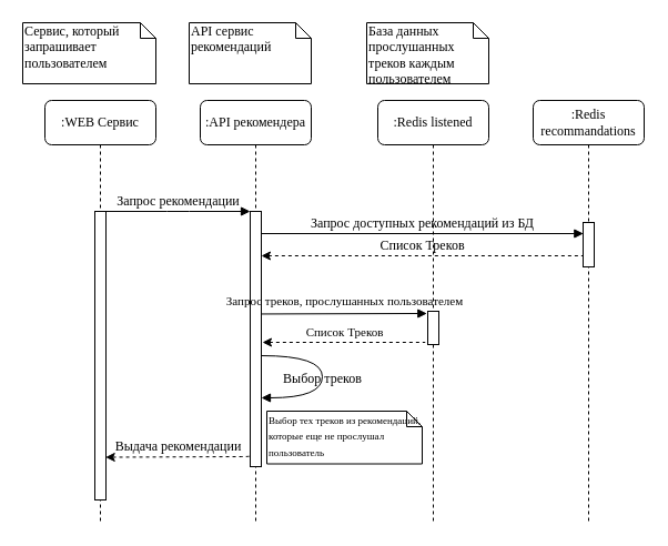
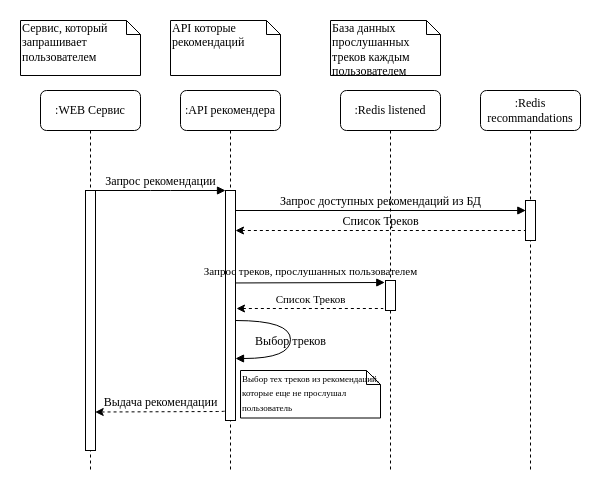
  <mxCell id="0" />
  <mxCell id="1" parent="0" />
  <mxCell id="2" value=":API рекомендера" style="shape=umlLifeline;perimeter=lifelinePerimeter;whiteSpace=wrap;html=1;container=1;collapsible=0;recursiveResize=0;outlineConnect=0;rounded=1;shadow=0;comic=0;labelBackgroundColor=none;strokeWidth=1;fontFamily=Verdana;fontSize=12;align=center;" parent="1" vertex="1"><mxGeometry x="180" y="90" width="100" height="380" as="geometry" /></mxCell>
  <mxCell id="3" value="" style="html=1;points=[];perimeter=orthogonalPerimeter;rounded=0;shadow=0;comic=0;labelBackgroundColor=none;strokeWidth=1;fontFamily=Verdana;fontSize=12;align=center;" parent="2" vertex="1"><mxGeometry x="45" y="100" width="10" height="230" as="geometry" /></mxCell>
  <mxCell id="4" value="Выбор треков" style="html=1;verticalAlign=bottom;endArrow=block;labelBackgroundColor=none;fontFamily=Verdana;fontSize=12;elbow=vertical;edgeStyle=orthogonalEdgeStyle;curved=1;exitX=1.038;exitY=0.345;exitPerimeter=0;" edge="1" parent="2"><mxGeometry x="0.148" relative="1" as="geometry"><mxPoint x="55.003" y="230" as="sourcePoint" /><mxPoint x="55" y="268" as="targetPoint" /><Array as="points"><mxPoint x="110" y="230" /><mxPoint x="110" y="268" /></Array><mxPoint as="offset" /></mxGeometry></mxCell>
  <mxCell id="5" value=":Redis listened" style="shape=umlLifeline;perimeter=lifelinePerimeter;whiteSpace=wrap;html=1;container=1;collapsible=0;recursiveResize=0;outlineConnect=0;rounded=1;shadow=0;comic=0;labelBackgroundColor=none;strokeWidth=1;fontFamily=Verdana;fontSize=12;align=center;" parent="1" vertex="1"><mxGeometry x="340" y="90" width="100" height="380" as="geometry" /></mxCell>
  <mxCell id="6" value="" style="html=1;points=[];perimeter=orthogonalPerimeter;rounded=0;shadow=0;comic=0;labelBackgroundColor=none;strokeWidth=1;fontFamily=Verdana;fontSize=12;align=center;" parent="5" vertex="1"><mxGeometry x="45" y="190" width="10" height="30" as="geometry" /></mxCell>
  <mxCell id="7" value="Список Треков" style="html=1;verticalAlign=bottom;endArrow=none;labelBackgroundColor=none;fontFamily=Verdana;fontSize=12;edgeStyle=elbowEdgeStyle;elbow=vertical;entryX=0.033;entryY=0.248;entryDx=0;entryDy=0;entryPerimeter=0;exitX=1.006;exitY=0.087;exitDx=0;exitDy=0;exitPerimeter=0;startArrow=classic;startFill=1;endFill=0;dashed=1;" edge="1" parent="5"><mxGeometry relative="1" as="geometry"><mxPoint x="-105" y="140" as="sourcePoint" /><mxPoint x="185" y="140" as="targetPoint" /></mxGeometry></mxCell>
  <mxCell id="8" value=":Redis recommandations" style="shape=umlLifeline;perimeter=lifelinePerimeter;whiteSpace=wrap;html=1;container=1;collapsible=0;recursiveResize=0;outlineConnect=0;rounded=1;shadow=0;comic=0;labelBackgroundColor=none;strokeWidth=1;fontFamily=Verdana;fontSize=12;align=center;" parent="1" vertex="1"><mxGeometry x="480" y="90" width="100" height="380" as="geometry" /></mxCell>
  <mxCell id="9" value="" style="html=1;points=[];perimeter=orthogonalPerimeter;rounded=0;shadow=0;comic=0;labelBackgroundColor=none;strokeWidth=1;fontFamily=Verdana;fontSize=12;align=center;" parent="8" vertex="1"><mxGeometry x="45" y="110" width="10" height="40" as="geometry" /></mxCell>
  <mxCell id="10" value=":WEB Сервис" style="shape=umlLifeline;perimeter=lifelinePerimeter;whiteSpace=wrap;html=1;container=1;collapsible=0;recursiveResize=0;outlineConnect=0;rounded=1;shadow=0;comic=0;labelBackgroundColor=none;strokeWidth=1;fontFamily=Verdana;fontSize=12;align=center;" parent="1" vertex="1"><mxGeometry x="40" y="90" width="100" height="380" as="geometry" /></mxCell>
  <mxCell id="11" value="" style="html=1;points=[];perimeter=orthogonalPerimeter;rounded=0;shadow=0;comic=0;labelBackgroundColor=none;strokeWidth=1;fontFamily=Verdana;fontSize=12;align=center;" parent="10" vertex="1"><mxGeometry x="45" y="100" width="10" height="260" as="geometry" /></mxCell>
  <mxCell id="12" value="Выдача рекомендации" style="html=1;verticalAlign=bottom;endArrow=none;labelBackgroundColor=none;fontFamily=Verdana;fontSize=12;edgeStyle=elbowEdgeStyle;elbow=vertical;entryX=0.033;entryY=0.248;entryDx=0;entryDy=0;entryPerimeter=0;exitX=0.969;exitY=0.852;exitDx=0;exitDy=0;exitPerimeter=0;startArrow=classic;startFill=1;endFill=0;dashed=1;" edge="1" parent="10" source="11"><mxGeometry relative="1" as="geometry"><mxPoint x="-105" y="319.86" as="sourcePoint" /><mxPoint x="185" y="319.86" as="targetPoint" /></mxGeometry></mxCell>
  <mxCell id="13" value="Запрос рекомендации" style="html=1;verticalAlign=bottom;endArrow=block;entryX=0;entryY=0;labelBackgroundColor=none;fontFamily=Verdana;fontSize=12;edgeStyle=elbowEdgeStyle;elbow=vertical;" parent="1" source="11" target="3" edge="1"><mxGeometry relative="1" as="geometry"><mxPoint x="160" y="200" as="sourcePoint" /></mxGeometry></mxCell>
  <mxCell id="14" value="Запрос треков, прослушанных пользователем" style="verticalAlign=bottom;endArrow=block;labelBackgroundColor=none;fontFamily=Verdana;fontSize=11;edgeStyle=elbowEdgeStyle;elbow=vertical;spacingTop=0;html=1;entryX=-0.071;entryY=0.099;entryDx=0;entryDy=0;entryPerimeter=0;exitX=0.979;exitY=0.402;exitDx=0;exitDy=0;exitPerimeter=0;" parent="1" source="3" target="6" edge="1"><mxGeometry x="0.002" y="2" relative="1" as="geometry"><mxPoint x="240" y="280" as="sourcePoint" /><mxPoint x="389.5" y="337" as="targetPoint" /><Array as="points"><mxPoint x="350" y="282" /></Array><mxPoint as="offset" /></mxGeometry></mxCell>
  <mxCell id="15" value="Сервис, который запрашивает пользователем" style="shape=note;whiteSpace=wrap;html=1;size=14;verticalAlign=top;align=left;spacingTop=-6;rounded=0;shadow=0;comic=0;labelBackgroundColor=none;strokeWidth=1;fontFamily=Verdana;fontSize=12" parent="1" vertex="1"><mxGeometry x="20" y="20" width="120" height="55" as="geometry" /></mxCell>
- <mxCell id="16" value="API сервис рекомендаций" style="shape=note;whiteSpace=wrap;html=1;size=14;verticalAlign=top;align=left;spacingTop=-6;rounded=0;shadow=0;comic=0;labelBackgroundColor=none;strokeWidth=1;fontFamily=Verdana;fontSize=12" parent="1" vertex="1"><mxGeometry x="170" y="20" width="110" height="55" as="geometry" /></mxCell>
+ <mxCell id="16" value="API которые рекомендаций" style="shape=note;whiteSpace=wrap;html=1;size=14;verticalAlign=top;align=left;spacingTop=-6;rounded=0;shadow=0;comic=0;labelBackgroundColor=none;strokeWidth=1;fontFamily=Verdana;fontSize=12" parent="1" vertex="1"><mxGeometry x="170" y="20" width="110" height="55" as="geometry" /></mxCell>
  <mxCell id="17" value="База данных прослушанных треков каждым пользователем" style="shape=note;whiteSpace=wrap;html=1;size=14;verticalAlign=top;align=left;spacingTop=-6;rounded=0;shadow=0;comic=0;labelBackgroundColor=none;strokeWidth=1;fontFamily=Verdana;fontSize=12" parent="1" vertex="1"><mxGeometry x="330" y="20" width="110" height="55" as="geometry" /></mxCell>
  <mxCell id="18" value="Запрос доступных рекомендаций из БД" style="html=1;verticalAlign=bottom;endArrow=block;labelBackgroundColor=none;fontFamily=Verdana;fontSize=12;edgeStyle=elbowEdgeStyle;elbow=vertical;entryX=0.033;entryY=0.248;entryDx=0;entryDy=0;entryPerimeter=0;exitX=1.006;exitY=0.087;exitDx=0;exitDy=0;exitPerimeter=0;" edge="1" parent="1" source="3" target="9"><mxGeometry relative="1" as="geometry"><mxPoint x="240" y="210" as="sourcePoint" /><mxPoint x="520" y="240" as="targetPoint" /></mxGeometry></mxCell>
  <mxCell id="19" value="Список Треков" style="html=1;verticalAlign=bottom;endArrow=none;labelBackgroundColor=none;fontFamily=Verdana;fontSize=11;edgeStyle=elbowEdgeStyle;elbow=vertical;entryX=-0.226;entryY=0.904;entryDx=0;entryDy=0;entryPerimeter=0;exitX=1.006;exitY=0.087;exitDx=0;exitDy=0;exitPerimeter=0;startArrow=classic;startFill=1;endFill=0;dashed=1;" edge="1" parent="1" target="6"><mxGeometry relative="1" as="geometry"><mxPoint x="236" y="308" as="sourcePoint" /><mxPoint x="526" y="308" as="targetPoint" /></mxGeometry></mxCell>
  <mxCell id="20" value="&lt;div style=&quot;&quot;&gt;&lt;font style=&quot;background-color: initial; font-size: 9px;&quot;&gt;Выбор тех треков из рекомендаций, которые еще не прослушал пользователь&lt;/font&gt;&lt;/div&gt;" style="shape=note;whiteSpace=wrap;html=1;size=14;verticalAlign=top;align=left;spacingTop=-6;rounded=0;shadow=0;comic=0;labelBackgroundColor=none;strokeWidth=1;fontFamily=Verdana;fontSize=12" vertex="1" parent="1"><mxGeometry x="240" y="370" width="140" height="47.5" as="geometry" /></mxCell>
